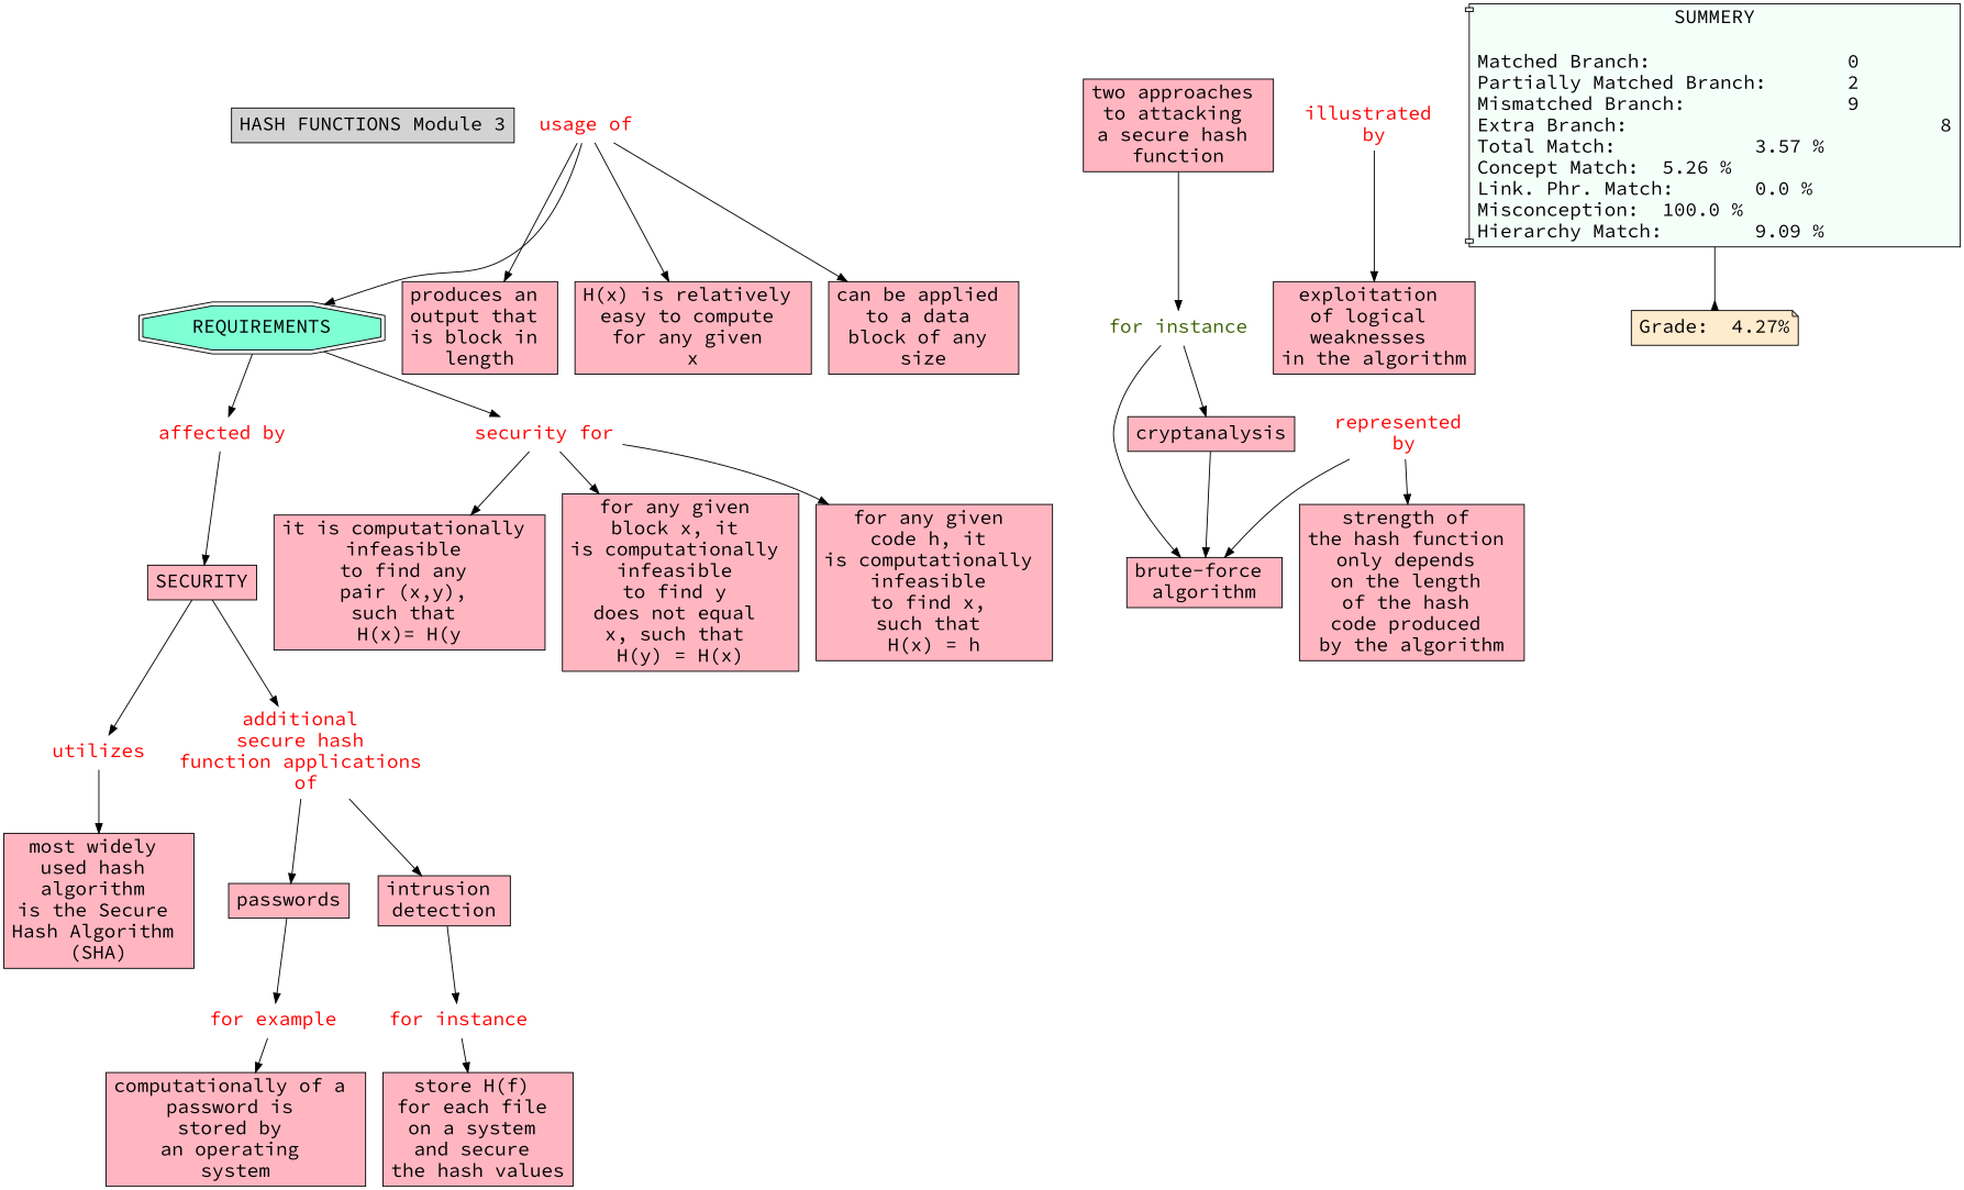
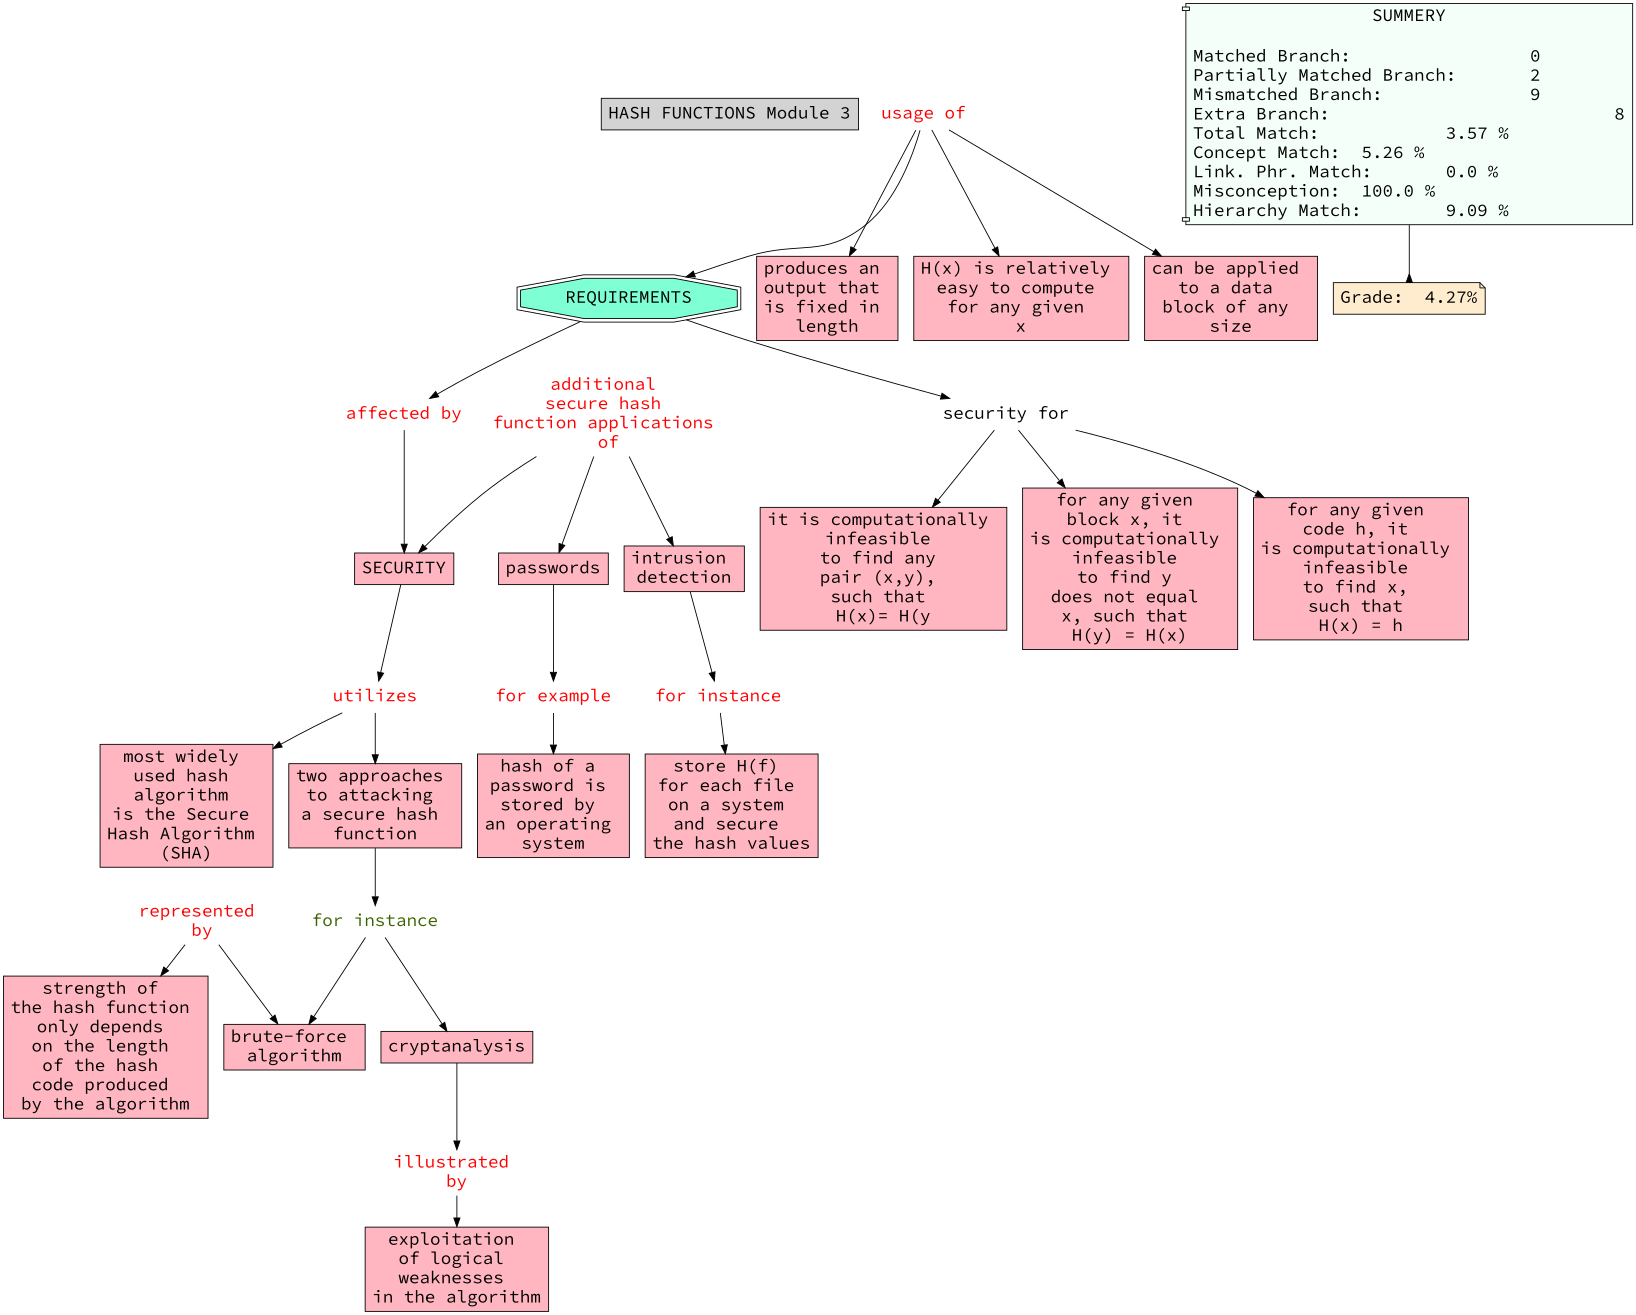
  digraph {
    fontname="Source Code Pro"
    node [Gsplines=true fontname="Source Code Pro" fontsize=20 shape=rect style=filled fillcolor="#FFB6C1"]
    edge [constraint=true fontname="Source Code Pro"]
    n1 [label="HASH FUNCTIONS Module 3" fillcolor=""]
    n2 [label=SECURITY]
    n3 [fontcolor=red label=utilizes shape=none style="" fillcolor=""]
    n4 [fontcolor=red label="additional \nsecure hash \nfunction applications \nof" shape=none style="" fillcolor=""]
    n5 [label="most widely \nused hash \nalgorithm \nis the Secure \nHash Algorithm \n(SHA)"]
    n6 [label="two approaches \nto attacking \na secure hash \nfunction"]
    n7 [label=passwords]
    n8 [label="intrusion \ndetection"]
    n9 [fontcolor="#3B6300" label="for instance\n" shape=none style="" fillcolor=""]
    n10 [fillcolor=aquamarine label=REQUIREMENTS shape=doubleoctagon]
    n11 [fontcolor=red label="affected by\n" shape=none style="" fillcolor=""]
-   n12 [fontcolor=red label="security for\n" shape=none style="" fillcolor=""]
+   n12 [fontcolor=black label="security for\n" shape=none style="" fillcolor=""]
    n13 [label="it is computationally \ninfeasible \nto find any \npair (x,y), \nsuch that \nH(x)= H(y"]
    n14 [label="for any given \nblock x, it \nis computationally \ninfeasible \nto find y \ndoes not equal \nx, such that \nH(y) = H(x)\n"]
    n15 [label="for any given \ncode h, it \nis computationally \ninfeasible \nto find x, \nsuch that \nH(x) = h"]
    n16 [fontcolor=red label="usage of" shape=none style="" fillcolor=""]
-   n17 [label="produces an \noutput that \nis block in \nlength"]
+   n17 [label="produces an \noutput that \nis fixed in \nlength"]
    n18 [label="H(x) is relatively \neasy to compute \nfor any given \nx"]
    n19 [label="can be applied \nto a data \nblock of any \nsize"]
    n20 [fontcolor=red label="illustrated \nby" shape=none style="" fillcolor=""]
    n21 [label="exploitation \nof logical \nweaknesses \nin the algorithm\n"]
    n22 [label="brute-force \nalgorithm"]
    n23 [fontcolor=red label="represented \nby" shape=none style="" fillcolor=""]
    n24 [label="strength of \nthe hash function \nonly depends \non the length \nof the hash \ncode produced \nby the algorithm\n"]
    n25 [label=cryptanalysis]
    n26 [fontcolor=red label="for example\n" shape=none style="" fillcolor=""]
-   n27 [label="computationally of a \npassword is \nstored by \nan operating \nsystem"]
+   n27 [label="hash of a \npassword is \nstored by \nan operating \nsystem"]
    n28 [fontcolor=red label="for instance\n" shape=none style="" fillcolor=""]
    n29 [label="store H(f) \nfor each file \non a system \nand secure \nthe hash values\n"]
    n30 [fillcolor="#F5FFFA" label="SUMMERY\n\nMatched Branch:			0\lPartially Matched Branch:	2\lMismatched Branch:		9\lExtra Branch:				8\lTotal Match:		3.57 %\lConcept Match:	5.26 %\lLink. Phr. Match:	0.0 %\lMisconception:	100.0 %\lHierarchy Match:	9.09 %\l" shape=component]
    n31 [fillcolor="#FFEBCD" label="Grade:	4.27%" shape=note]
    n2 -> n3
-   n2 -> n4
+   n4 -> n2
    n3 -> n5
+   n3 -> n6
    n4 -> n7
    n4 -> n8
    n6 -> n9
    n7 -> n26
    n8 -> n28
    n9 -> n22
    n9 -> n25
    n10 -> n11
    n10 -> n12
    n11 -> n2
    n12 -> n13
    n12 -> n14
    n12 -> n15
    n16 -> n10
    n16 -> n17
    n16 -> n18
    n16 -> n19
    n20 -> n21
    n23 -> n22
    n23 -> n24
-   n25 -> n22
+   n25 -> n20
    n26 -> n27
    n28 -> n29
    n30 -> n31 [arrowhead=inv color=black]
  }
